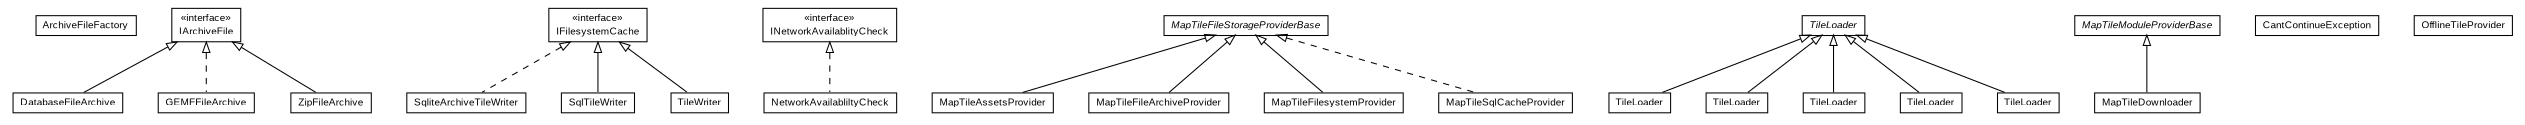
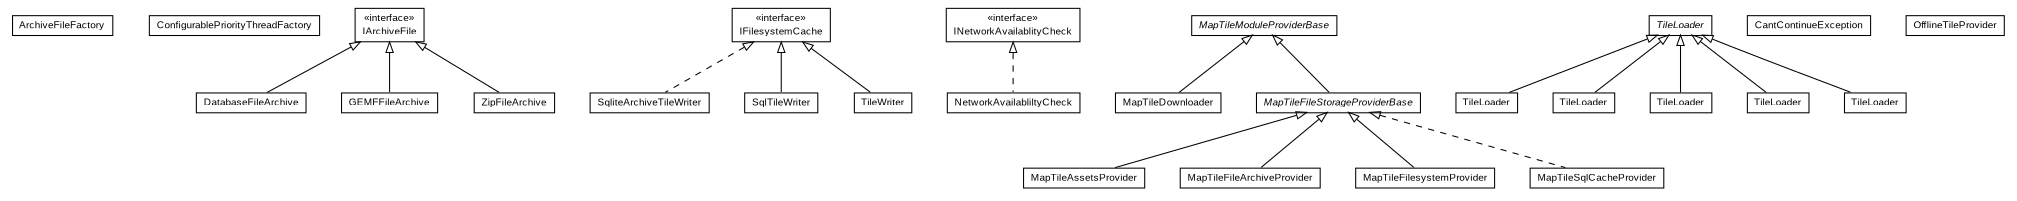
  digraph {
    nodesep=0.25
    ranksep=0.5
    node [fontcolor=black fontname=arial fontsize=10.0 shape=plaintext]
    edge [arrowtail=empty dir=back fontname=arial fontsize=10 headport=p labelfontname=arial labelfontsize=10 tailport=p]
    n1 [label=<<table title="org.osmdroid.tileprovider.modules.ArchiveFileFactory" border="0" cellborder="1" cellspacing="0" cellpadding="2" port="p" href="./ArchiveFileFactory.html"> 		<tr><td><table border="0" cellspacing="0" cellpadding="1"> <tr><td align="center" balign="center"> ArchiveFileFactory </td></tr> 		</table></td></tr> 		</table>>]
+   n2 [label=<<table title="org.osmdroid.tileprovider.modules.ConfigurablePriorityThreadFactory" border="0" cellborder="1" cellspacing="0" cellpadding="2" port="p" href="./ConfigurablePriorityThreadFactory.html"> 		<tr><td><table border="0" cellspacing="0" cellpadding="1"> <tr><td align="center" balign="center"> ConfigurablePriorityThreadFactory </td></tr> 		</table></td></tr> 		</table>>]
    n3 [label=<<table title="org.osmdroid.tileprovider.modules.DatabaseFileArchive" border="0" cellborder="1" cellspacing="0" cellpadding="2" port="p" href="./DatabaseFileArchive.html"> 		<tr><td><table border="0" cellspacing="0" cellpadding="1"> <tr><td align="center" balign="center"> DatabaseFileArchive </td></tr> 		</table></td></tr> 		</table>>]
    n4 [label=<<table title="org.osmdroid.tileprovider.modules.GEMFFileArchive" border="0" cellborder="1" cellspacing="0" cellpadding="2" port="p" href="./GEMFFileArchive.html"> 		<tr><td><table border="0" cellspacing="0" cellpadding="1"> <tr><td align="center" balign="center"> GEMFFileArchive </td></tr> 		</table></td></tr> 		</table>>]
    n5 [label=<<table title="org.osmdroid.tileprovider.modules.IArchiveFile" border="0" cellborder="1" cellspacing="0" cellpadding="2" port="p" href="./IArchiveFile.html"> 		<tr><td><table border="0" cellspacing="0" cellpadding="1"> <tr><td align="center" balign="center"> &#171;interface&#187; </td></tr> <tr><td align="center" balign="center"> IArchiveFile </td></tr> 		</table></td></tr> 		</table>>]
    n6 [label=<<table title="org.osmdroid.tileprovider.modules.ZipFileArchive" border="0" cellborder="1" cellspacing="0" cellpadding="2" port="p" href="./ZipFileArchive.html"> 		<tr><td><table border="0" cellspacing="0" cellpadding="1"> <tr><td align="center" balign="center"> ZipFileArchive </td></tr> 		</table></td></tr> 		</table>>]
    n7 [label=<<table title="org.osmdroid.tileprovider.modules.IFilesystemCache" border="0" cellborder="1" cellspacing="0" cellpadding="2" port="p" href="./IFilesystemCache.html"> 		<tr><td><table border="0" cellspacing="0" cellpadding="1"> <tr><td align="center" balign="center"> &#171;interface&#187; </td></tr> <tr><td align="center" balign="center"> IFilesystemCache </td></tr> 		</table></td></tr> 		</table>>]
    n8 [label=<<table title="org.osmdroid.tileprovider.modules.SqliteArchiveTileWriter" border="0" cellborder="1" cellspacing="0" cellpadding="2" port="p" href="./SqliteArchiveTileWriter.html"> 		<tr><td><table border="0" cellspacing="0" cellpadding="1"> <tr><td align="center" balign="center"> SqliteArchiveTileWriter </td></tr> 		</table></td></tr> 		</table>>]
    n9 [label=<<table title="org.osmdroid.tileprovider.modules.SqlTileWriter" border="0" cellborder="1" cellspacing="0" cellpadding="2" port="p" href="./SqlTileWriter.html"> 		<tr><td><table border="0" cellspacing="0" cellpadding="1"> <tr><td align="center" balign="center"> SqlTileWriter </td></tr> 		</table></td></tr> 		</table>>]
    n10 [label=<<table title="org.osmdroid.tileprovider.modules.TileWriter" border="0" cellborder="1" cellspacing="0" cellpadding="2" port="p" href="./TileWriter.html"> 		<tr><td><table border="0" cellspacing="0" cellpadding="1"> <tr><td align="center" balign="center"> TileWriter </td></tr> 		</table></td></tr> 		</table>>]
    n11 [label=<<table title="org.osmdroid.tileprovider.modules.INetworkAvailablityCheck" border="0" cellborder="1" cellspacing="0" cellpadding="2" port="p" href="./INetworkAvailablityCheck.html"> 		<tr><td><table border="0" cellspacing="0" cellpadding="1"> <tr><td align="center" balign="center"> &#171;interface&#187; </td></tr> <tr><td align="center" balign="center"> INetworkAvailablityCheck </td></tr> 		</table></td></tr> 		</table>>]
    n12 [label=<<table title="org.osmdroid.tileprovider.modules.NetworkAvailabliltyCheck" border="0" cellborder="1" cellspacing="0" cellpadding="2" port="p" href="./NetworkAvailabliltyCheck.html"> 		<tr><td><table border="0" cellspacing="0" cellpadding="1"> <tr><td align="center" balign="center"> NetworkAvailabliltyCheck </td></tr> 		</table></td></tr> 		</table>>]
    n13 [label=<<table title="org.osmdroid.tileprovider.modules.MapTileAssetsProvider" border="0" cellborder="1" cellspacing="0" cellpadding="2" port="p" href="./MapTileAssetsProvider.html"> 		<tr><td><table border="0" cellspacing="0" cellpadding="1"> <tr><td align="center" balign="center"> MapTileAssetsProvider </td></tr> 		</table></td></tr> 		</table>>]
    n14 [label=<<table title="org.osmdroid.tileprovider.modules.MapTileAssetsProvider.TileLoader" border="0" cellborder="1" cellspacing="0" cellpadding="2" port="p" href="./MapTileAssetsProvider.TileLoader.html"> 		<tr><td><table border="0" cellspacing="0" cellpadding="1"> <tr><td align="center" balign="center"> TileLoader </td></tr> 		</table></td></tr> 		</table>>]
    n15 [label=<<table title="org.osmdroid.tileprovider.modules.MapTileDownloader" border="0" cellborder="1" cellspacing="0" cellpadding="2" port="p" href="./MapTileDownloader.html"> 		<tr><td><table border="0" cellspacing="0" cellpadding="1"> <tr><td align="center" balign="center"> MapTileDownloader </td></tr> 		</table></td></tr> 		</table>>]
    n16 [label=<<table title="org.osmdroid.tileprovider.modules.MapTileDownloader.TileLoader" border="0" cellborder="1" cellspacing="0" cellpadding="2" port="p" href="./MapTileDownloader.TileLoader.html"> 		<tr><td><table border="0" cellspacing="0" cellpadding="1"> <tr><td align="center" balign="center"> TileLoader </td></tr> 		</table></td></tr> 		</table>>]
    n17 [label=<<table title="org.osmdroid.tileprovider.modules.MapTileFileArchiveProvider" border="0" cellborder="1" cellspacing="0" cellpadding="2" port="p" href="./MapTileFileArchiveProvider.html"> 		<tr><td><table border="0" cellspacing="0" cellpadding="1"> <tr><td align="center" balign="center"> MapTileFileArchiveProvider </td></tr> 		</table></td></tr> 		</table>>]
    n18 [label=<<table title="org.osmdroid.tileprovider.modules.MapTileFileArchiveProvider.TileLoader" border="0" cellborder="1" cellspacing="0" cellpadding="2" port="p" href="./MapTileFileArchiveProvider.TileLoader.html"> 		<tr><td><table border="0" cellspacing="0" cellpadding="1"> <tr><td align="center" balign="center"> TileLoader </td></tr> 		</table></td></tr> 		</table>>]
    n19 [label=<<table title="org.osmdroid.tileprovider.modules.MapTileFileStorageProviderBase" border="0" cellborder="1" cellspacing="0" cellpadding="2" port="p" href="./MapTileFileStorageProviderBase.html"> 		<tr><td><table border="0" cellspacing="0" cellpadding="1"> <tr><td align="center" balign="center"><font face="arial italic"> MapTileFileStorageProviderBase </font></td></tr> 		</table></td></tr> 		</table>>]
    n20 [label=<<table title="org.osmdroid.tileprovider.modules.MapTileFilesystemProvider" border="0" cellborder="1" cellspacing="0" cellpadding="2" port="p" href="./MapTileFilesystemProvider.html"> 		<tr><td><table border="0" cellspacing="0" cellpadding="1"> <tr><td align="center" balign="center"> MapTileFilesystemProvider </td></tr> 		</table></td></tr> 		</table>>]
    n21 [label=<<table title="org.osmdroid.tileprovider.modules.MapTileSqlCacheProvider" border="0" cellborder="1" cellspacing="0" cellpadding="2" port="p" href="./MapTileSqlCacheProvider.html"> 		<tr><td><table border="0" cellspacing="0" cellpadding="1"> <tr><td align="center" balign="center"> MapTileSqlCacheProvider </td></tr> 		</table></td></tr> 		</table>>]
    n22 [label=<<table title="org.osmdroid.tileprovider.modules.MapTileFilesystemProvider.TileLoader" border="0" cellborder="1" cellspacing="0" cellpadding="2" port="p" href="./MapTileFilesystemProvider.TileLoader.html"> 		<tr><td><table border="0" cellspacing="0" cellpadding="1"> <tr><td align="center" balign="center"> TileLoader </td></tr> 		</table></td></tr> 		</table>>]
    n23 [label=<<table title="org.osmdroid.tileprovider.modules.MapTileModuleProviderBase" border="0" cellborder="1" cellspacing="0" cellpadding="2" port="p" href="./MapTileModuleProviderBase.html"> 		<tr><td><table border="0" cellspacing="0" cellpadding="1"> <tr><td align="center" balign="center"><font face="arial italic"> MapTileModuleProviderBase </font></td></tr> 		</table></td></tr> 		</table>>]
    n24 [label=<<table title="org.osmdroid.tileprovider.modules.MapTileModuleProviderBase.TileLoader" border="0" cellborder="1" cellspacing="0" cellpadding="2" port="p" href="./MapTileModuleProviderBase.TileLoader.html"> 		<tr><td><table border="0" cellspacing="0" cellpadding="1"> <tr><td align="center" balign="center"><font face="arial italic"> TileLoader </font></td></tr> 		</table></td></tr> 		</table>>]
    n25 [label=<<table title="org.osmdroid.tileprovider.modules.MapTileSqlCacheProvider.TileLoader" border="0" cellborder="1" cellspacing="0" cellpadding="2" port="p" href="./MapTileSqlCacheProvider.TileLoader.html"> 		<tr><td><table border="0" cellspacing="0" cellpadding="1"> <tr><td align="center" balign="center"> TileLoader </td></tr> 		</table></td></tr> 		</table>>]
    n26 [label=<<table title="org.osmdroid.tileprovider.modules.MapTileModuleProviderBase.CantContinueException" border="0" cellborder="1" cellspacing="0" cellpadding="2" port="p" href="./MapTileModuleProviderBase.CantContinueException.html"> 		<tr><td><table border="0" cellspacing="0" cellpadding="1"> <tr><td align="center" balign="center"> CantContinueException </td></tr> 		</table></td></tr> 		</table>>]
    n27 [label=<<table title="org.osmdroid.tileprovider.modules.OfflineTileProvider" border="0" cellborder="1" cellspacing="0" cellpadding="2" port="p" href="./OfflineTileProvider.html"> 		<tr><td><table border="0" cellspacing="0" cellpadding="1"> <tr><td align="center" balign="center"> OfflineTileProvider </td></tr> 		</table></td></tr> 		</table>>]
    n5 -> n3 [style=solid]
-   n5 -> n4 [style=dashed]
+   n5 -> n4 [style=solid]
    n5 -> n6 [style=solid]
    n7 -> n8 [style=dashed]
    n7 -> n9 [style=solid]
    n7 -> n10 [style=solid]
    n11 -> n12 [style=dashed]
    n19 -> n13
    n19 -> n17
    n19 -> n20
    n19 -> n21 [style=dashed]
    n23 -> n15
+   n23 -> n19
    n24 -> n14
    n24 -> n16
    n24 -> n18
    n24 -> n22
    n24 -> n25
  }
